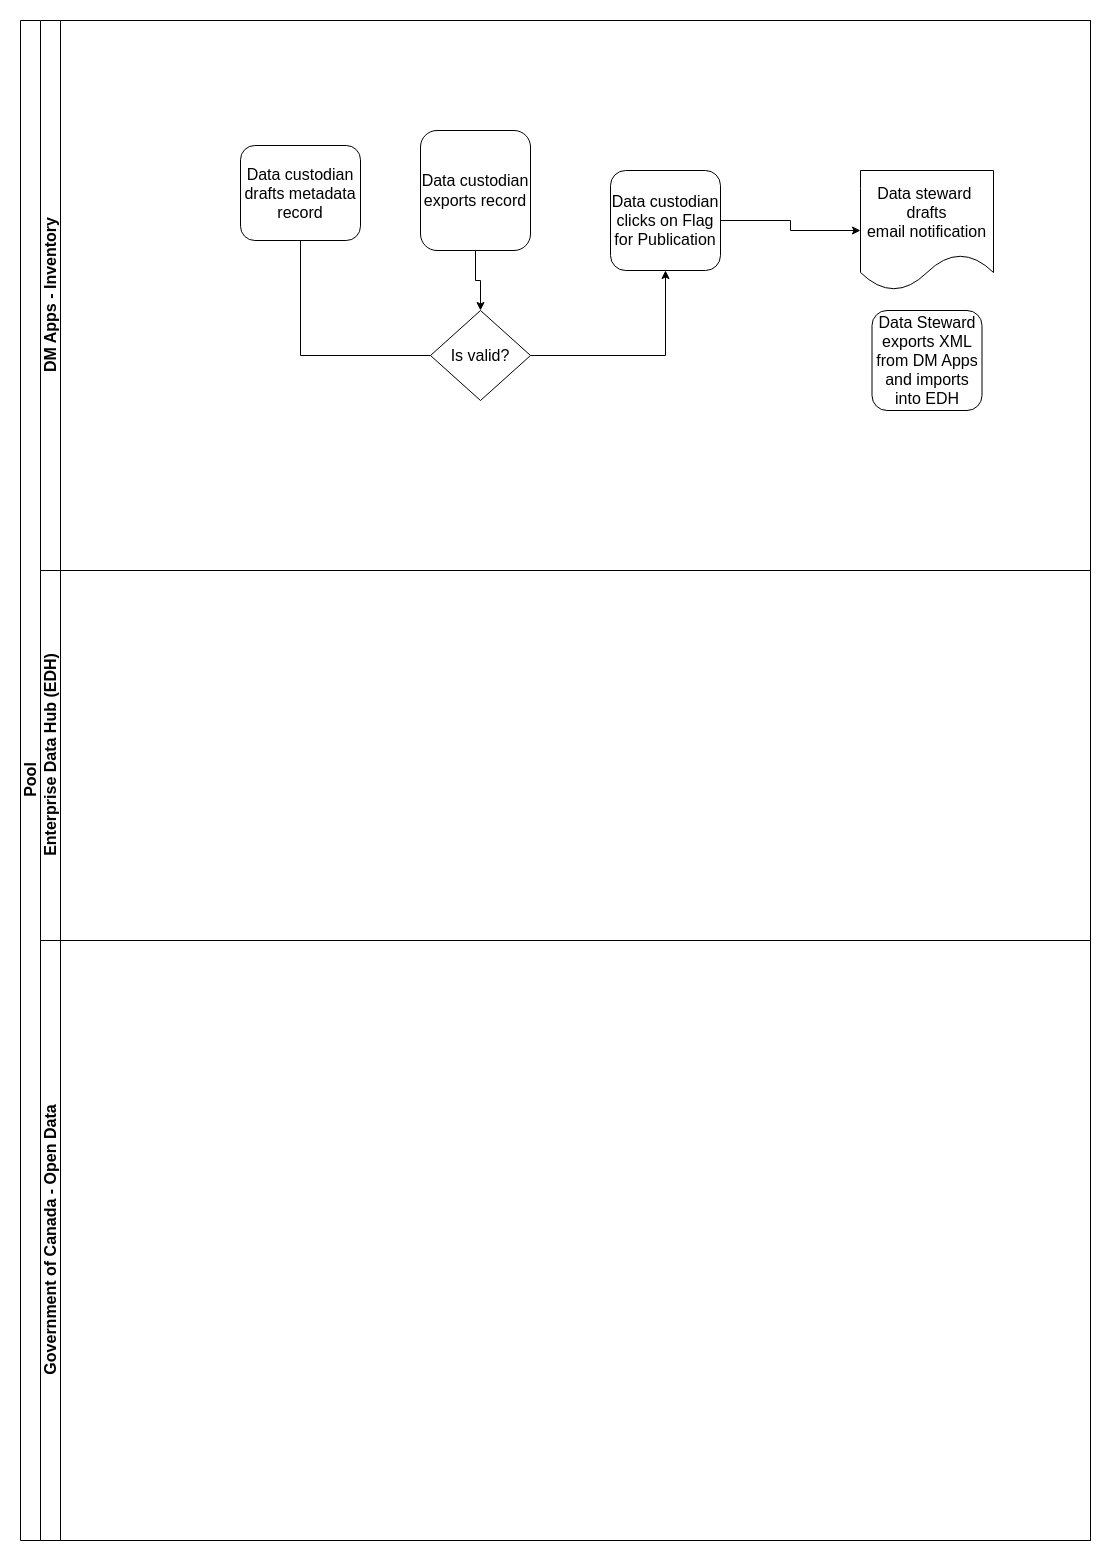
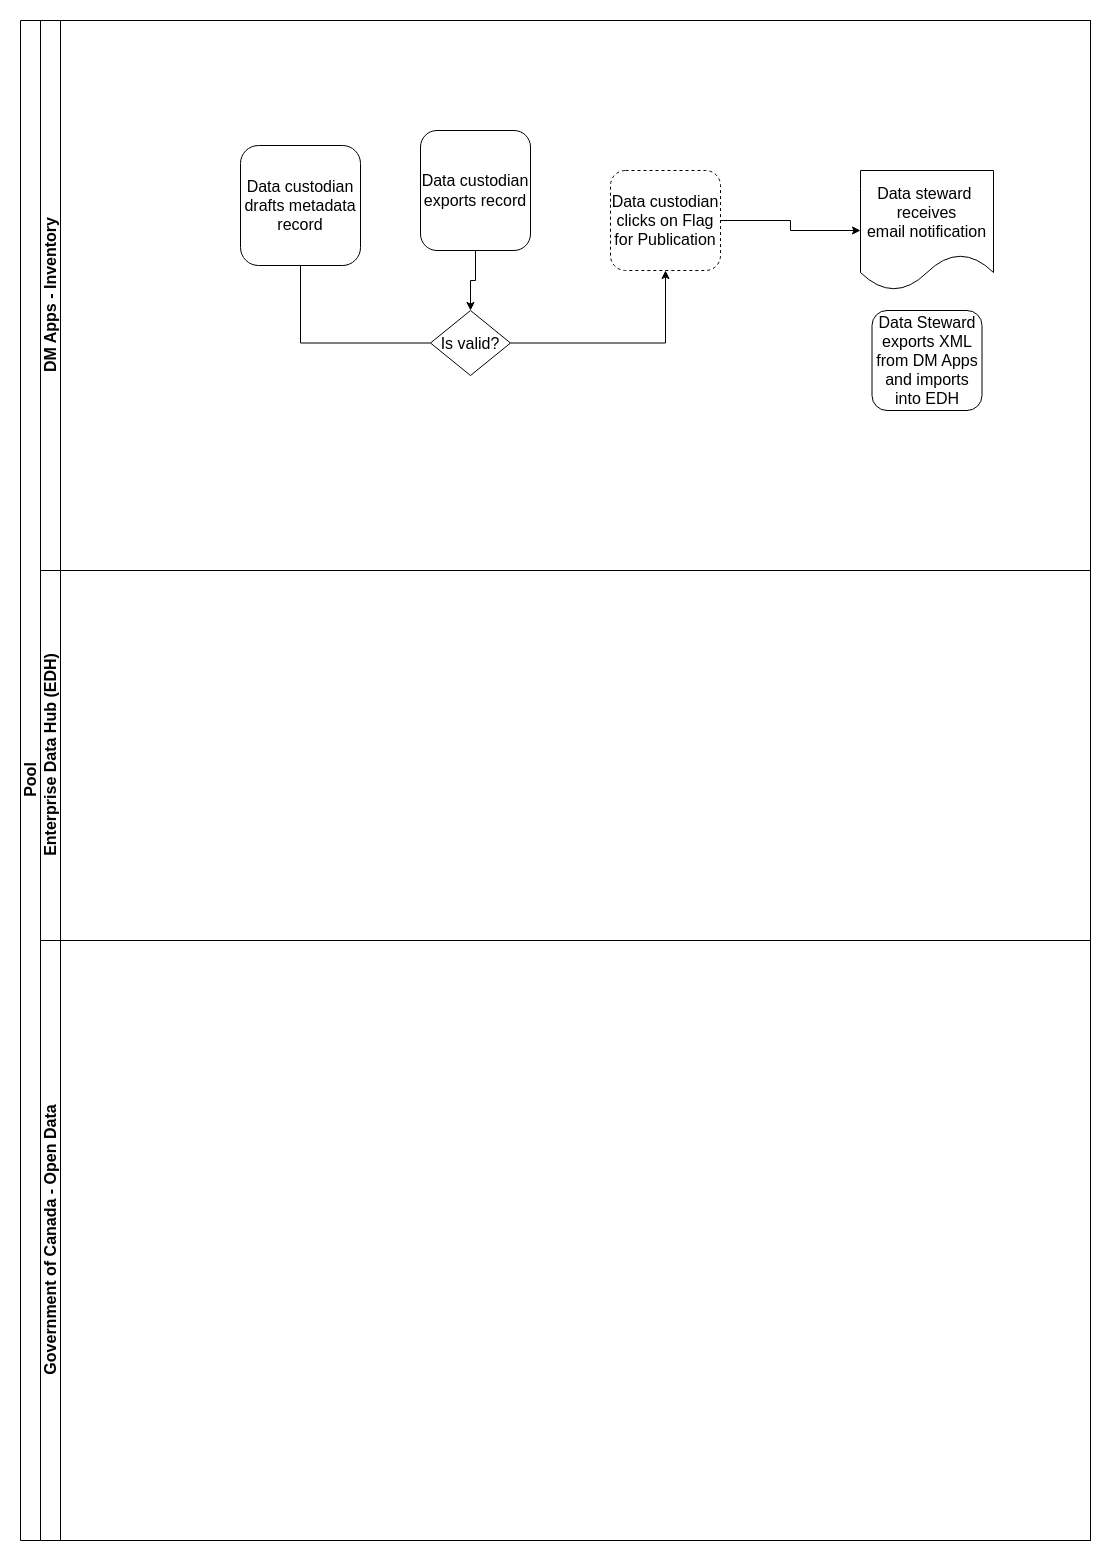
  <mxCell id="0" />
  <mxCell id="1" parent="0" />
  <mxCell id="2" value="Pool" style="swimlane;html=1;childLayout=stackLayout;resizeParent=1;resizeParentMax=0;horizontal=0;startSize=20;horizontalStack=0;fontSize=16;" parent="1" vertex="1"><mxGeometry x="20" width="1070" height="1520" as="geometry" y="20" /></mxCell>
  <mxCell id="3" value="DM Apps - Inventory" style="swimlane;html=1;startSize=20;horizontal=0;fontSize=16;" parent="2" vertex="1"><mxGeometry x="20" width="1050" height="550" as="geometry" /></mxCell>
- <mxCell id="4" value="Data custodian drafts metadata record" style="rounded=1;whiteSpace=wrap;html=1;fontSize=16;" parent="3" vertex="1"><mxGeometry x="200" y="125" width="120" height="95" as="geometry" /></mxCell>
- <mxCell id="5" value="Data steward&amp;nbsp; drafts&lt;br&gt;email notification" style="shape=document;whiteSpace=wrap;html=1;boundedLbl=1;fontSize=16;" parent="3" vertex="1"><mxGeometry x="820" y="150" width="133" height="120" as="geometry" /></mxCell>
+ <mxCell id="4" value="Data custodian drafts metadata record" style="rounded=1;whiteSpace=wrap;html=1;fontSize=16;" parent="3" vertex="1"><mxGeometry x="200" y="125" width="120" height="120" as="geometry" /></mxCell>
+ <mxCell id="5" value="Data steward&amp;nbsp; receives&lt;br&gt;email notification" style="shape=document;whiteSpace=wrap;html=1;boundedLbl=1;fontSize=16;" parent="3" vertex="1"><mxGeometry x="820" y="150" width="133" height="120" as="geometry" /></mxCell>
  <mxCell id="6" style="edgeStyle=orthogonalEdgeStyle;rounded=0;orthogonalLoop=1;jettySize=auto;html=1;" edge="1" parent="3" source="7" target="5"><mxGeometry relative="1" as="geometry" /></mxCell>
- <mxCell id="7" value="Data custodian clicks on Flag for Publication" style="whiteSpace=wrap;html=1;rounded=1;fontSize=16;" parent="3" vertex="1"><mxGeometry x="570" y="150" width="110" height="100" as="geometry" /></mxCell>
+ <mxCell id="7" value="Data custodian clicks on Flag for Publication" style="whiteSpace=wrap;html=1;rounded=1;fontSize=16;dashed=1;" parent="3" vertex="1"><mxGeometry x="570" y="150" width="110" height="100" as="geometry" /></mxCell>
  <mxCell id="8" style="edgeStyle=orthogonalEdgeStyle;rounded=0;orthogonalLoop=1;jettySize=auto;html=1;" edge="1" parent="3" source="9" target="12"><mxGeometry relative="1" as="geometry" /></mxCell>
  <mxCell id="9" value="Data custodian exports record" style="rounded=1;whiteSpace=wrap;html=1;fontSize=16;" vertex="1" parent="3"><mxGeometry x="380" y="110" width="110" height="120" as="geometry" /></mxCell>
  <mxCell id="10" style="edgeStyle=orthogonalEdgeStyle;rounded=0;orthogonalLoop=1;jettySize=auto;html=1;endArrow=none;" edge="1" parent="3" source="12" target="4"><mxGeometry relative="1" as="geometry" /></mxCell>
  <mxCell id="11" style="edgeStyle=orthogonalEdgeStyle;rounded=0;orthogonalLoop=1;jettySize=auto;html=1;" edge="1" parent="3" source="12" target="7"><mxGeometry relative="1" as="geometry" /></mxCell>
- <mxCell id="12" value="Is valid?" style="rhombus;whiteSpace=wrap;html=1;fontSize=16;" vertex="1" parent="3"><mxGeometry x="390" y="290" width="100" height="90" as="geometry" /></mxCell>
+ <mxCell id="12" value="Is valid?" style="rhombus;whiteSpace=wrap;html=1;fontSize=16;" vertex="1" parent="3"><mxGeometry x="390" y="290" width="80" height="65" as="geometry" /></mxCell>
  <mxCell id="13" value="Data Steward exports XML from DM Apps and imports into EDH" style="whiteSpace=wrap;html=1;rounded=1;fontSize=16;" vertex="1" parent="3"><mxGeometry x="831.5" y="290" width="110" height="100" as="geometry" /></mxCell>
  <mxCell id="14" value="Enterprise Data Hub (EDH)" style="swimlane;html=1;startSize=20;horizontal=0;fontSize=16;" parent="2" vertex="1"><mxGeometry x="20" y="550" width="1050" height="370" as="geometry" /></mxCell>
  <mxCell id="15" value="Government of Canada - Open Data" style="swimlane;html=1;startSize=20;horizontal=0;fontSize=16;" parent="2" vertex="1"><mxGeometry x="20" y="920" width="1050" height="600" as="geometry" /></mxCell>
